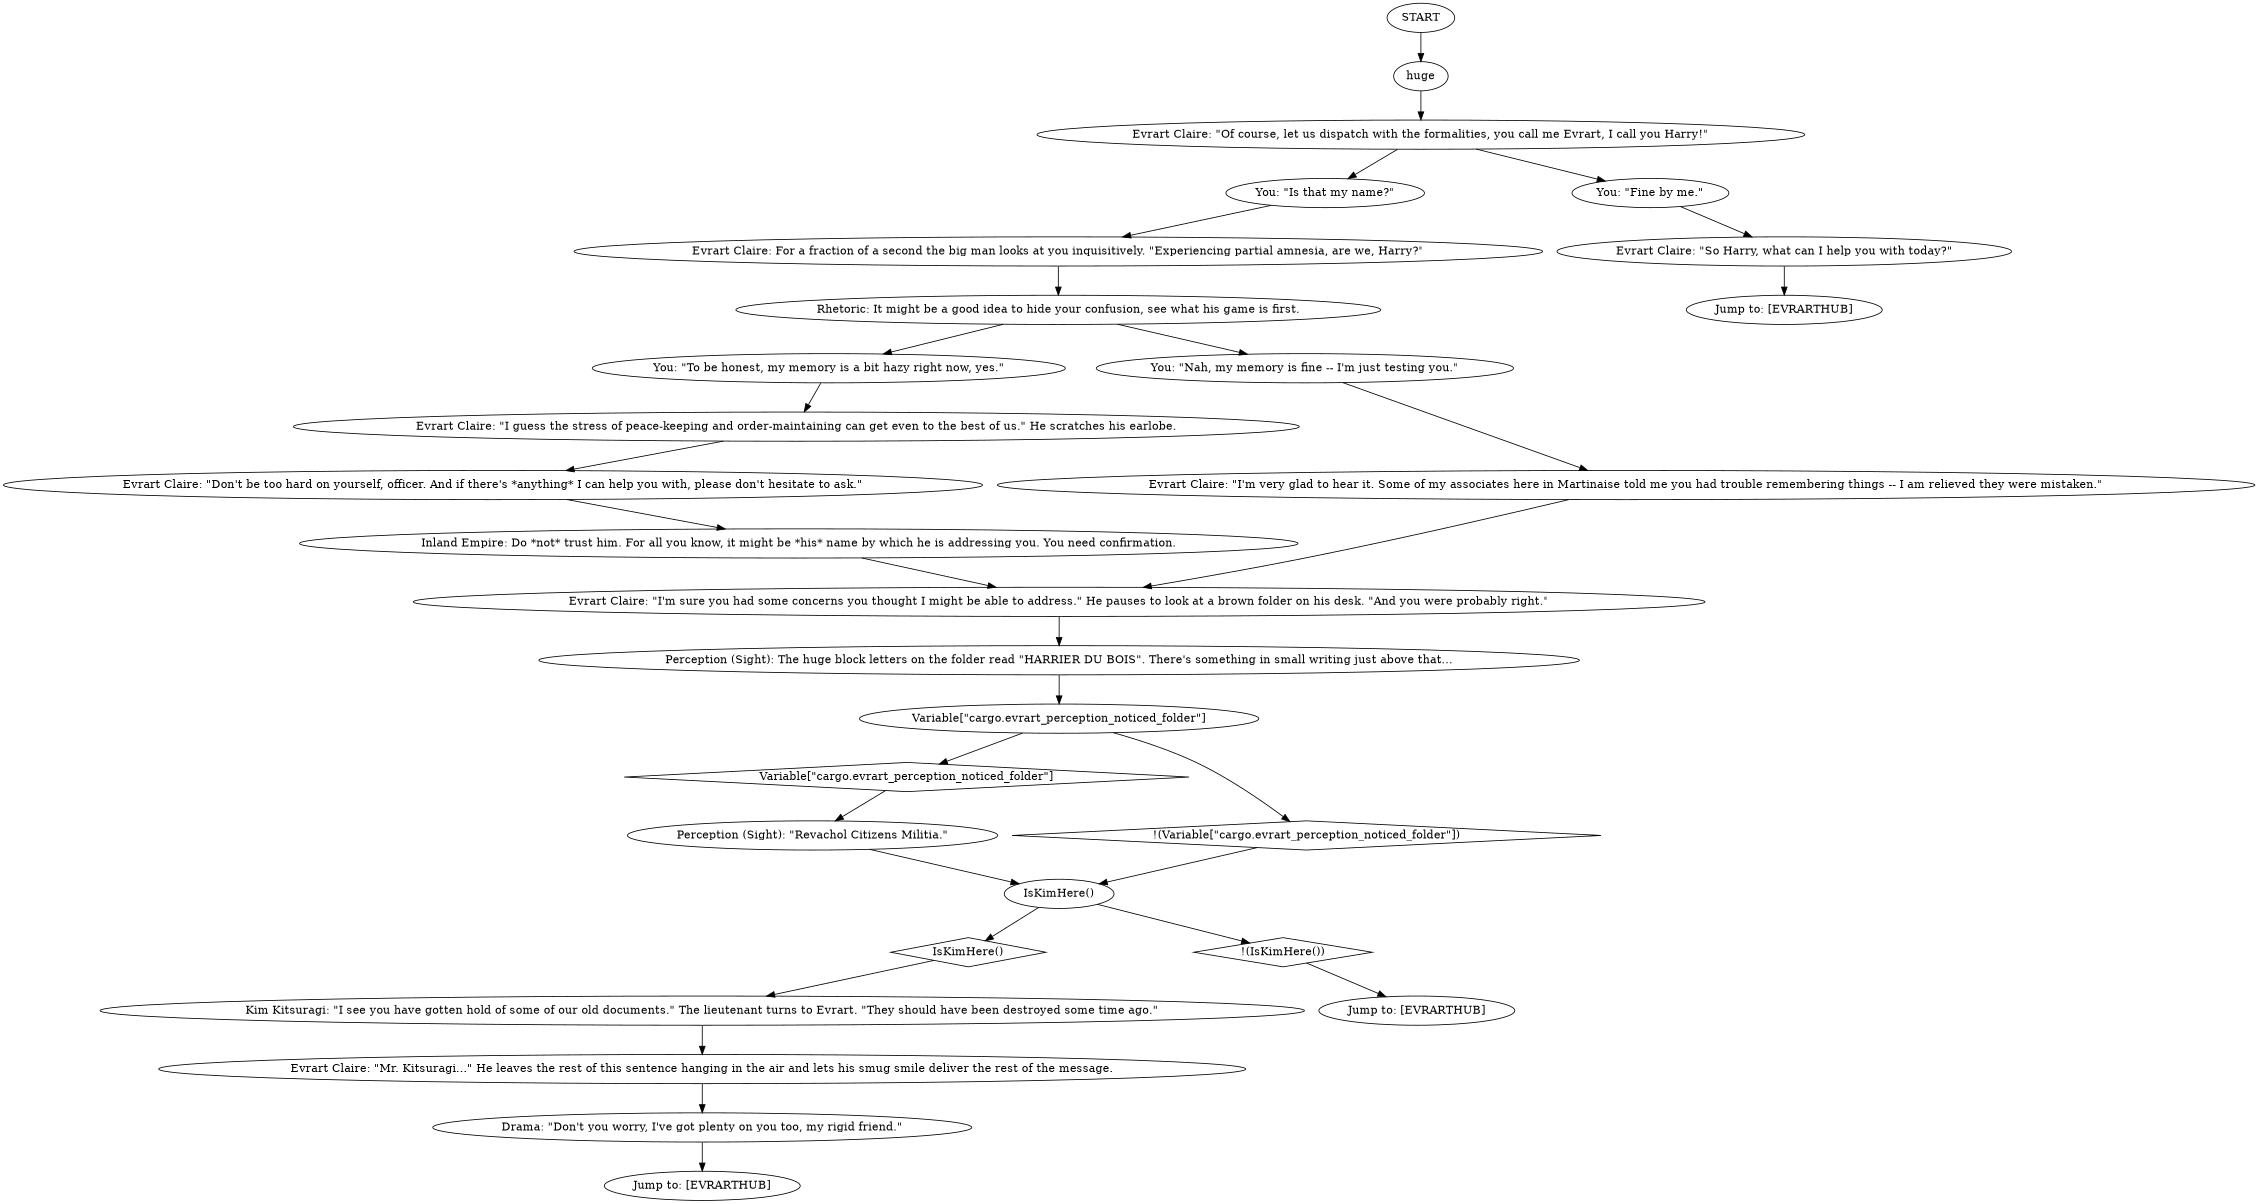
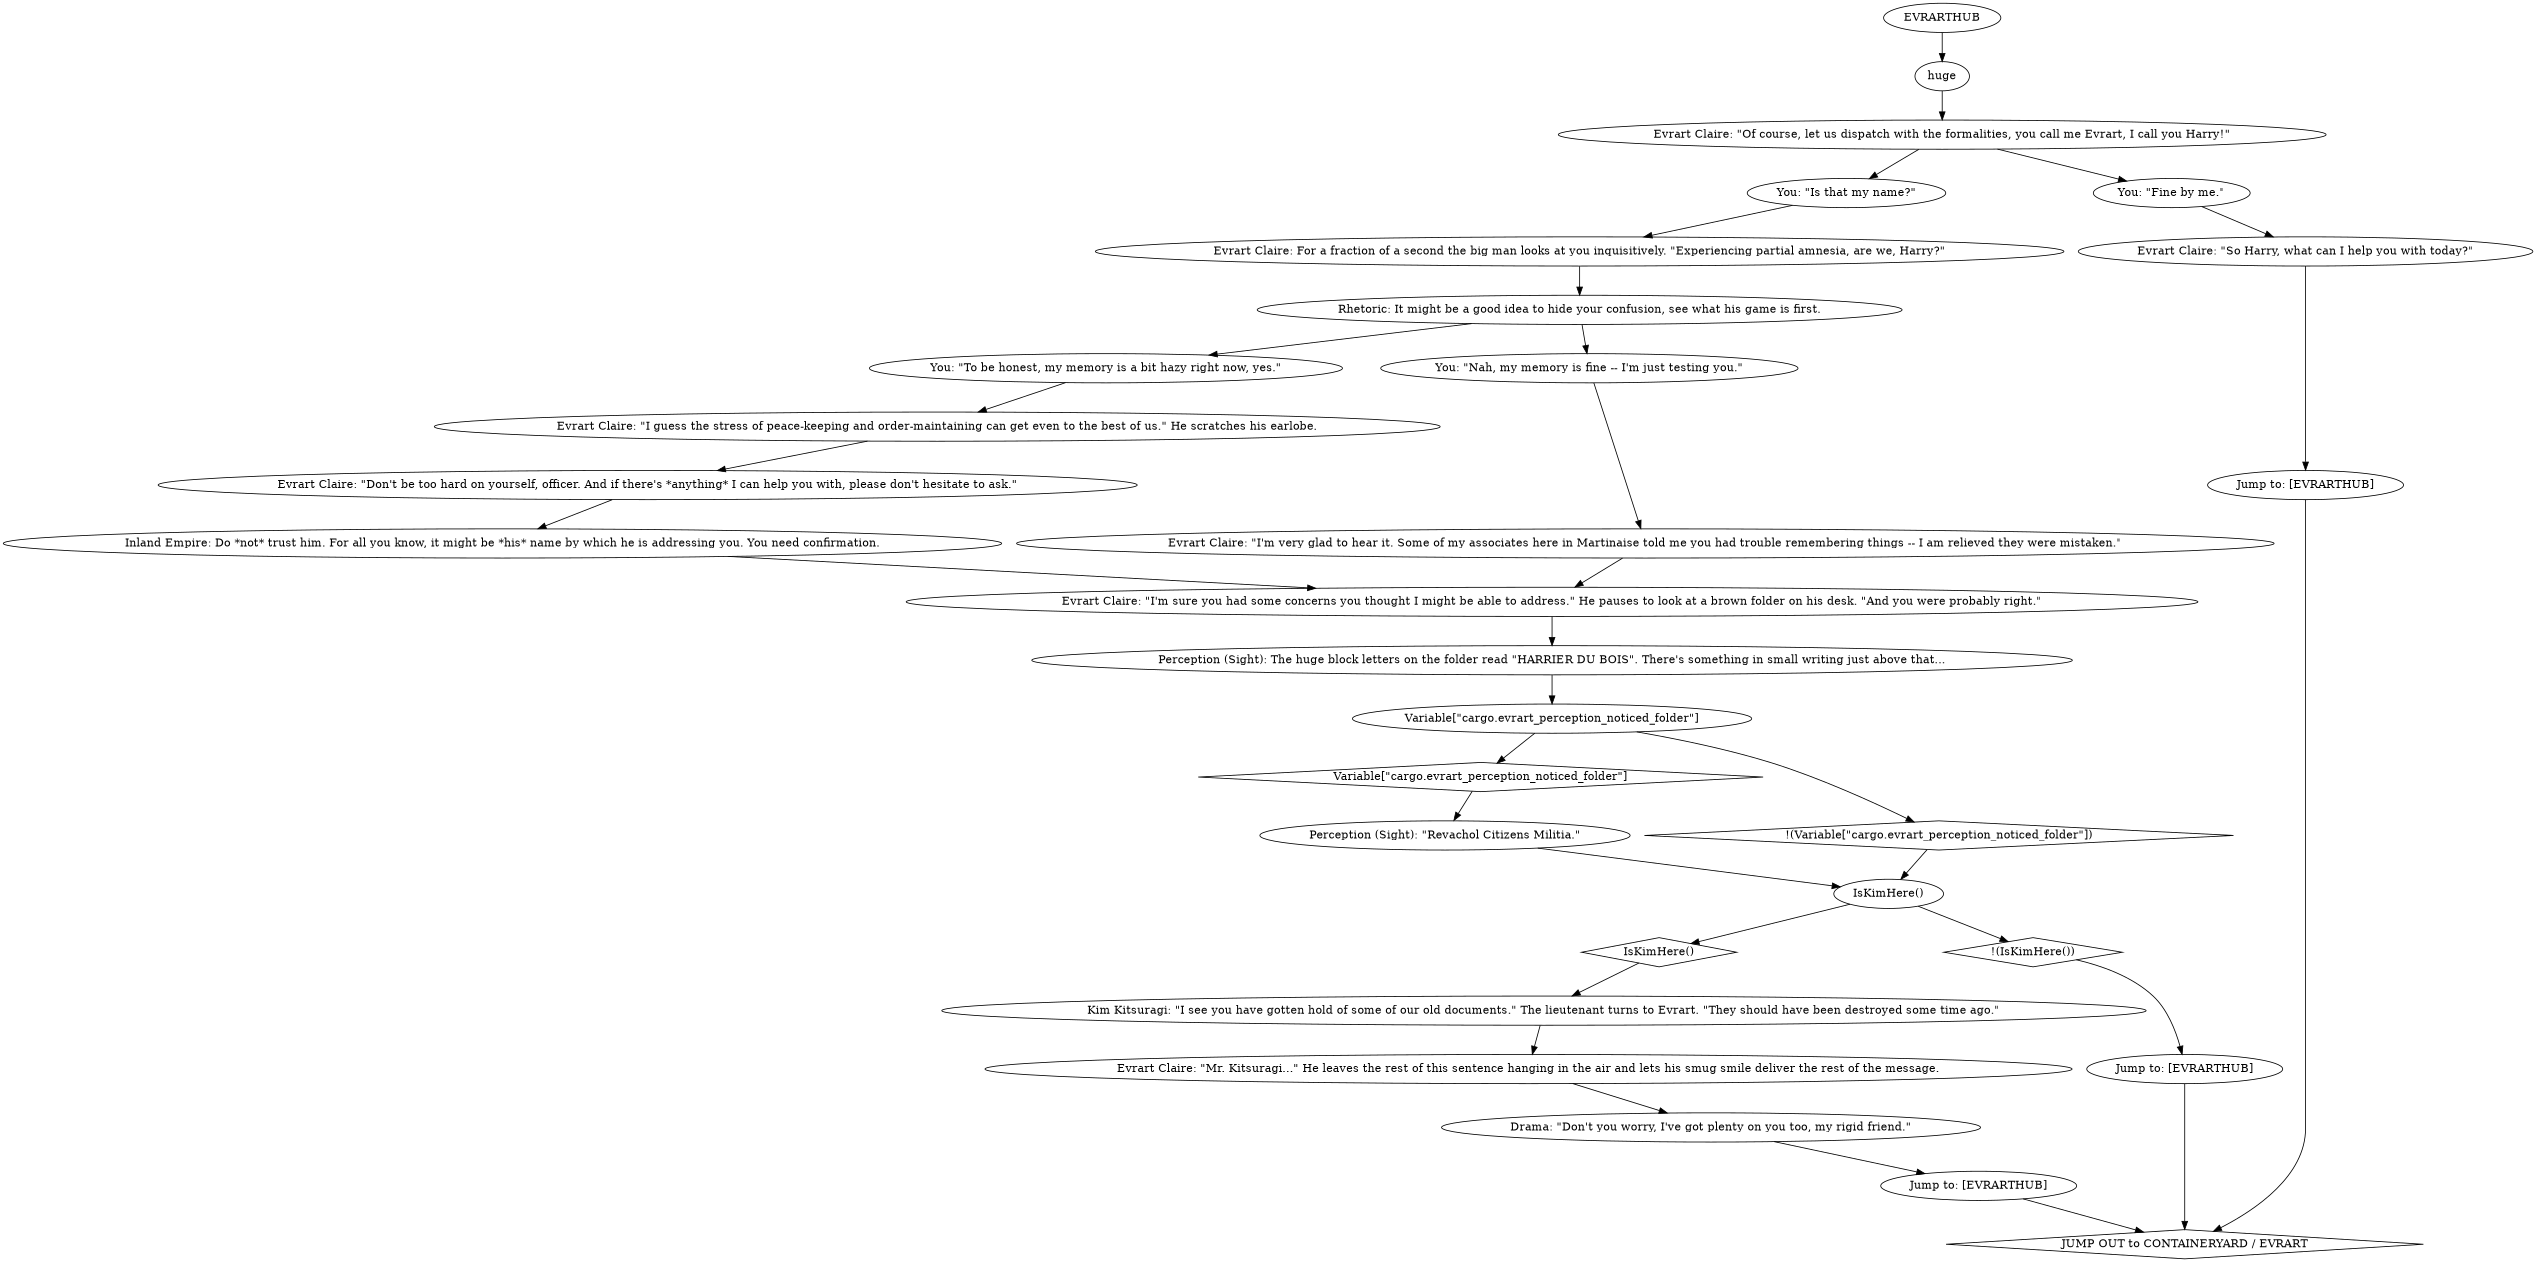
  digraph {
-   n1 [label=START]
+   n1 [label=EVRARTHUB]
    n2 [label=huge]
    n3 [label="Evrart Claire: \"Of course, let us dispatch with the formalities, you call me Evrart, I call you Harry!\""]
    n4 [label="You: \"Is that my name?\""]
    n5 [label="You: \"Fine by me.\""]
    n6 [label="Evrart Claire: \"Don't be too hard on yourself, officer. And if there's *anything* I can help you with, please don't hesitate to ask.\""]
    n7 [label="Inland Empire: Do *not* trust him. For all you know, it might be *his* name by which he is addressing you. You need confirmation."]
    n8 [label="Evrart Claire: \"I'm sure you had some concerns you thought I might be able to address.\" He pauses to look at a brown folder on his desk. \"And you were probably right.\""]
    n9 [label="Perception (Sight): The huge block letters on the folder read \"HARRIER DU BOIS\". There's something in small writing just above that..."]
    n10 [label="Variable[\"cargo.evrart_perception_noticed_folder\"]"]
    n11 [label="Variable[\"cargo.evrart_perception_noticed_folder\"]" shape=diamond]
    n12 [label="!(Variable[\"cargo.evrart_perception_noticed_folder\"])" shape=diamond]
    n13 [label="Evrart Claire: \"Mr. Kitsuragi...\" He leaves the rest of this sentence hanging in the air and lets his smug smile deliver the rest of the message."]
    n14 [label="Drama: \"Don't you worry, I've got plenty on you too, my rigid friend.\""]
    n15 [label="Jump to: [EVRARTHUB]"]
    n16 [label="Evrart Claire: \"I guess the stress of peace-keeping and order-maintaining can get even to the best of us.\" He scratches his earlobe."]
    n17 [label="Jump to: [EVRARTHUB]"]
+   n18 [label="JUMP OUT to CONTAINERYARD / EVRART" shape=diamond]
    n19 [label="Rhetoric: It might be a good idea to hide your confusion, see what his game is first."]
    n20 [label="You: \"To be honest, my memory is a bit hazy right now, yes.\""]
    n21 [label="You: \"Nah, my memory is fine -- I'm just testing you.\""]
    n22 [label="Evrart Claire: \"I'm very glad to hear it. Some of my associates here in Martinaise told me you had trouble remembering things -- I am relieved they were mistaken.\""]
    n23 [label="Evrart Claire: For a fraction of a second the big man looks at you inquisitively. \"Experiencing partial amnesia, are we, Harry?\""]
    n24 [label="Evrart Claire: \"So Harry, what can I help you with today?\""]
    n25 [label="IsKimHere()"]
    n26 [label="IsKimHere()" shape=diamond]
    n27 [label="!(IsKimHere())" shape=diamond]
    n28 [label="Kim Kitsuragi: \"I see you have gotten hold of some of our old documents.\" The lieutenant turns to Evrart. \"They should have been destroyed some time ago.\""]
    n29 [label="Jump to: [EVRARTHUB]"]
    n30 [label="Perception (Sight): \"Revachol Citizens Militia.\""]
    n1 -> n2
    n2 -> n3
    n3 -> n4
    n3 -> n5
    n4 -> n23
    n5 -> n24
    n6 -> n7
    n7 -> n8
    n8 -> n9
    n9 -> n10
    n10 -> n11
    n10 -> n12
    n11 -> n30
    n12 -> n25
    n13 -> n14
    n14 -> n15
+   n15 -> n18
    n16 -> n6
+   n17 -> n18
    n19 -> n20
    n19 -> n21
    n20 -> n16
    n21 -> n22
    n22 -> n8
    n23 -> n19
    n24 -> n17
    n25 -> n26
    n25 -> n27
    n26 -> n28
    n27 -> n29
    n28 -> n13
+   n29 -> n18
    n30 -> n25
  }
